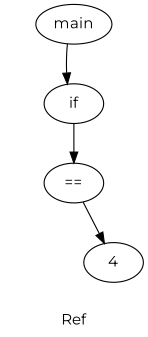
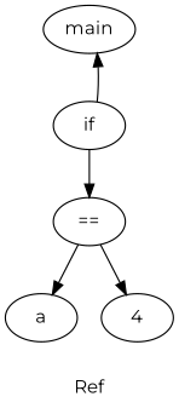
  digraph {
    fontname=Montserrat
    label=Ref
    node [fontname=Montserrat]
    edge [fontname=Montserrat]
    n1 [label=main]
    n2 [label=if]
    n3 [label="=="]
+   n4 [label=a]
    n5 [label=4]
-   n1 -> n2
+   n2 -> n1
    n2 -> n3
+   n3 -> n4
    n3 -> n5
  }
